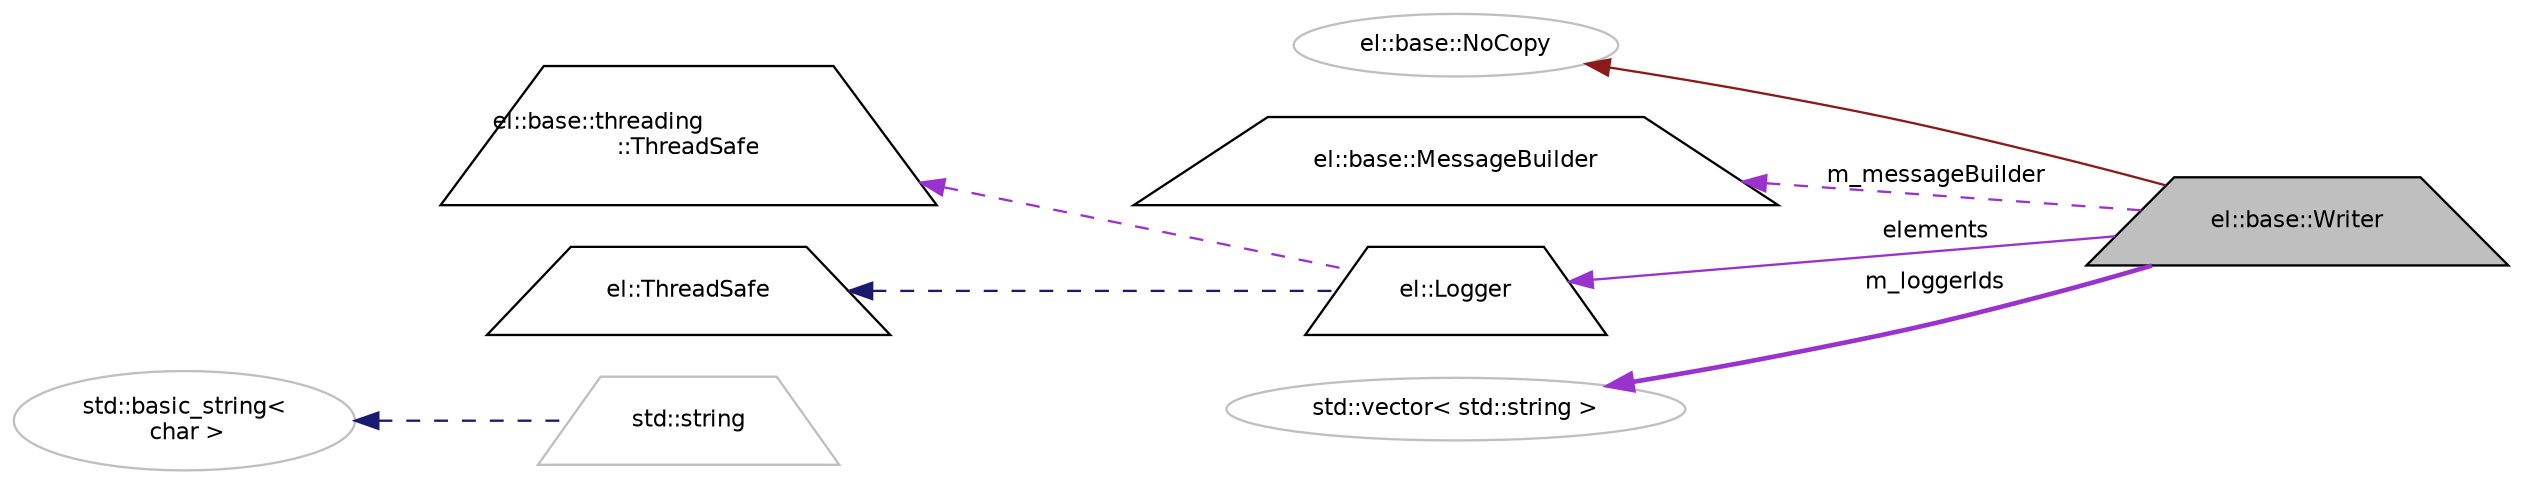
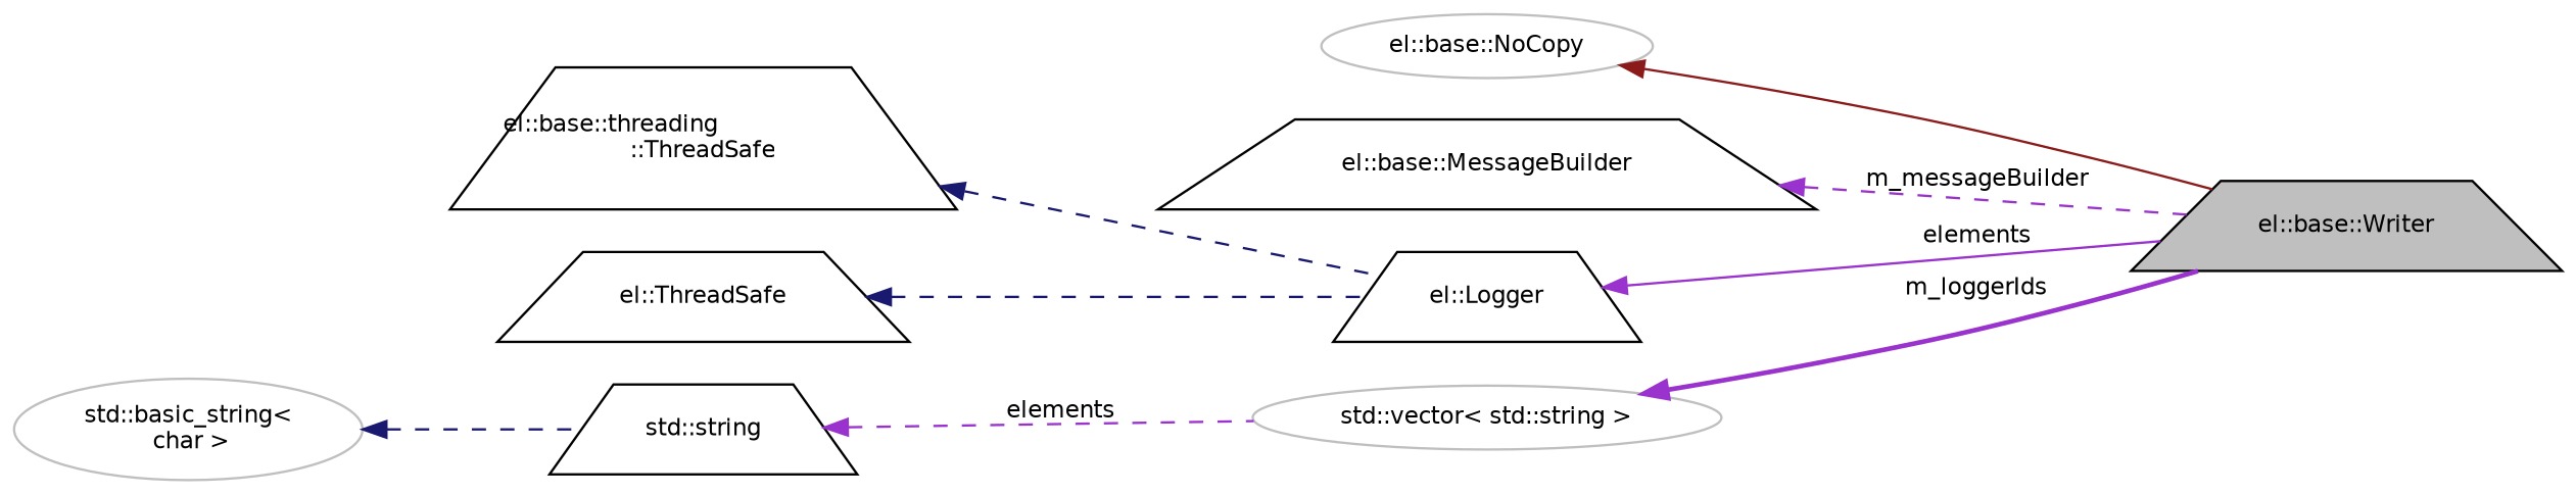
  digraph {
    rankdir=LR
    node [color=black fillcolor=white fontname=Helvetica fontsize=10 shape=trapezium style=filled]
    edge [color=darkorchid3 dir=back fontname=Helvetica fontsize=10 labelfontname=Helvetica labelfontsize=10 style=dashed]
    n1 [fillcolor=grey75 fontcolor=black height=0.2 label="el::base::Writer" width=0.4]
    n2 [color=grey75 height=0.2 label="el::base::NoCopy" shape=ellipse width=0.4]
    n3 [height=0.2 label="el::base::MessageBuilder" width=0.4]
    n4 [height=0.2 label="el::Logger" width=0.4]
    n5 [height=0.2 label="el::base::threading\l::ThreadSafe" width=0.4]
    n6 [height=0.2 label="el::ThreadSafe" width=0.4]
    n7 [color=grey75 height=0.2 label="std::vector\< std::string \>" shape=ellipse width=0.4]
-   n8 [color=grey75 height=0.2 label="std::string" width=0.4]
+   n8 [height=0.2 label="std::string" width=0.4]
    n9 [color=grey75 height=0.2 label="std::basic_string\<\l char \>" shape=ellipse width=0.4]
    n2 -> n1 [color=firebrick4 style=solid]
    n3 -> n1 [label=" m_messageBuilder"]
    n4 -> n1 [label=" elements" style=solid]
-   n5 -> n4
+   n5 -> n4 [color=midnightblue]
    n6 -> n4 [color=midnightblue]
    n7 -> n1 [label=" m_loggerIds" style=bold]
+   n8 -> n7 [label=" elements"]
    n9 -> n8 [color=midnightblue]
  }
